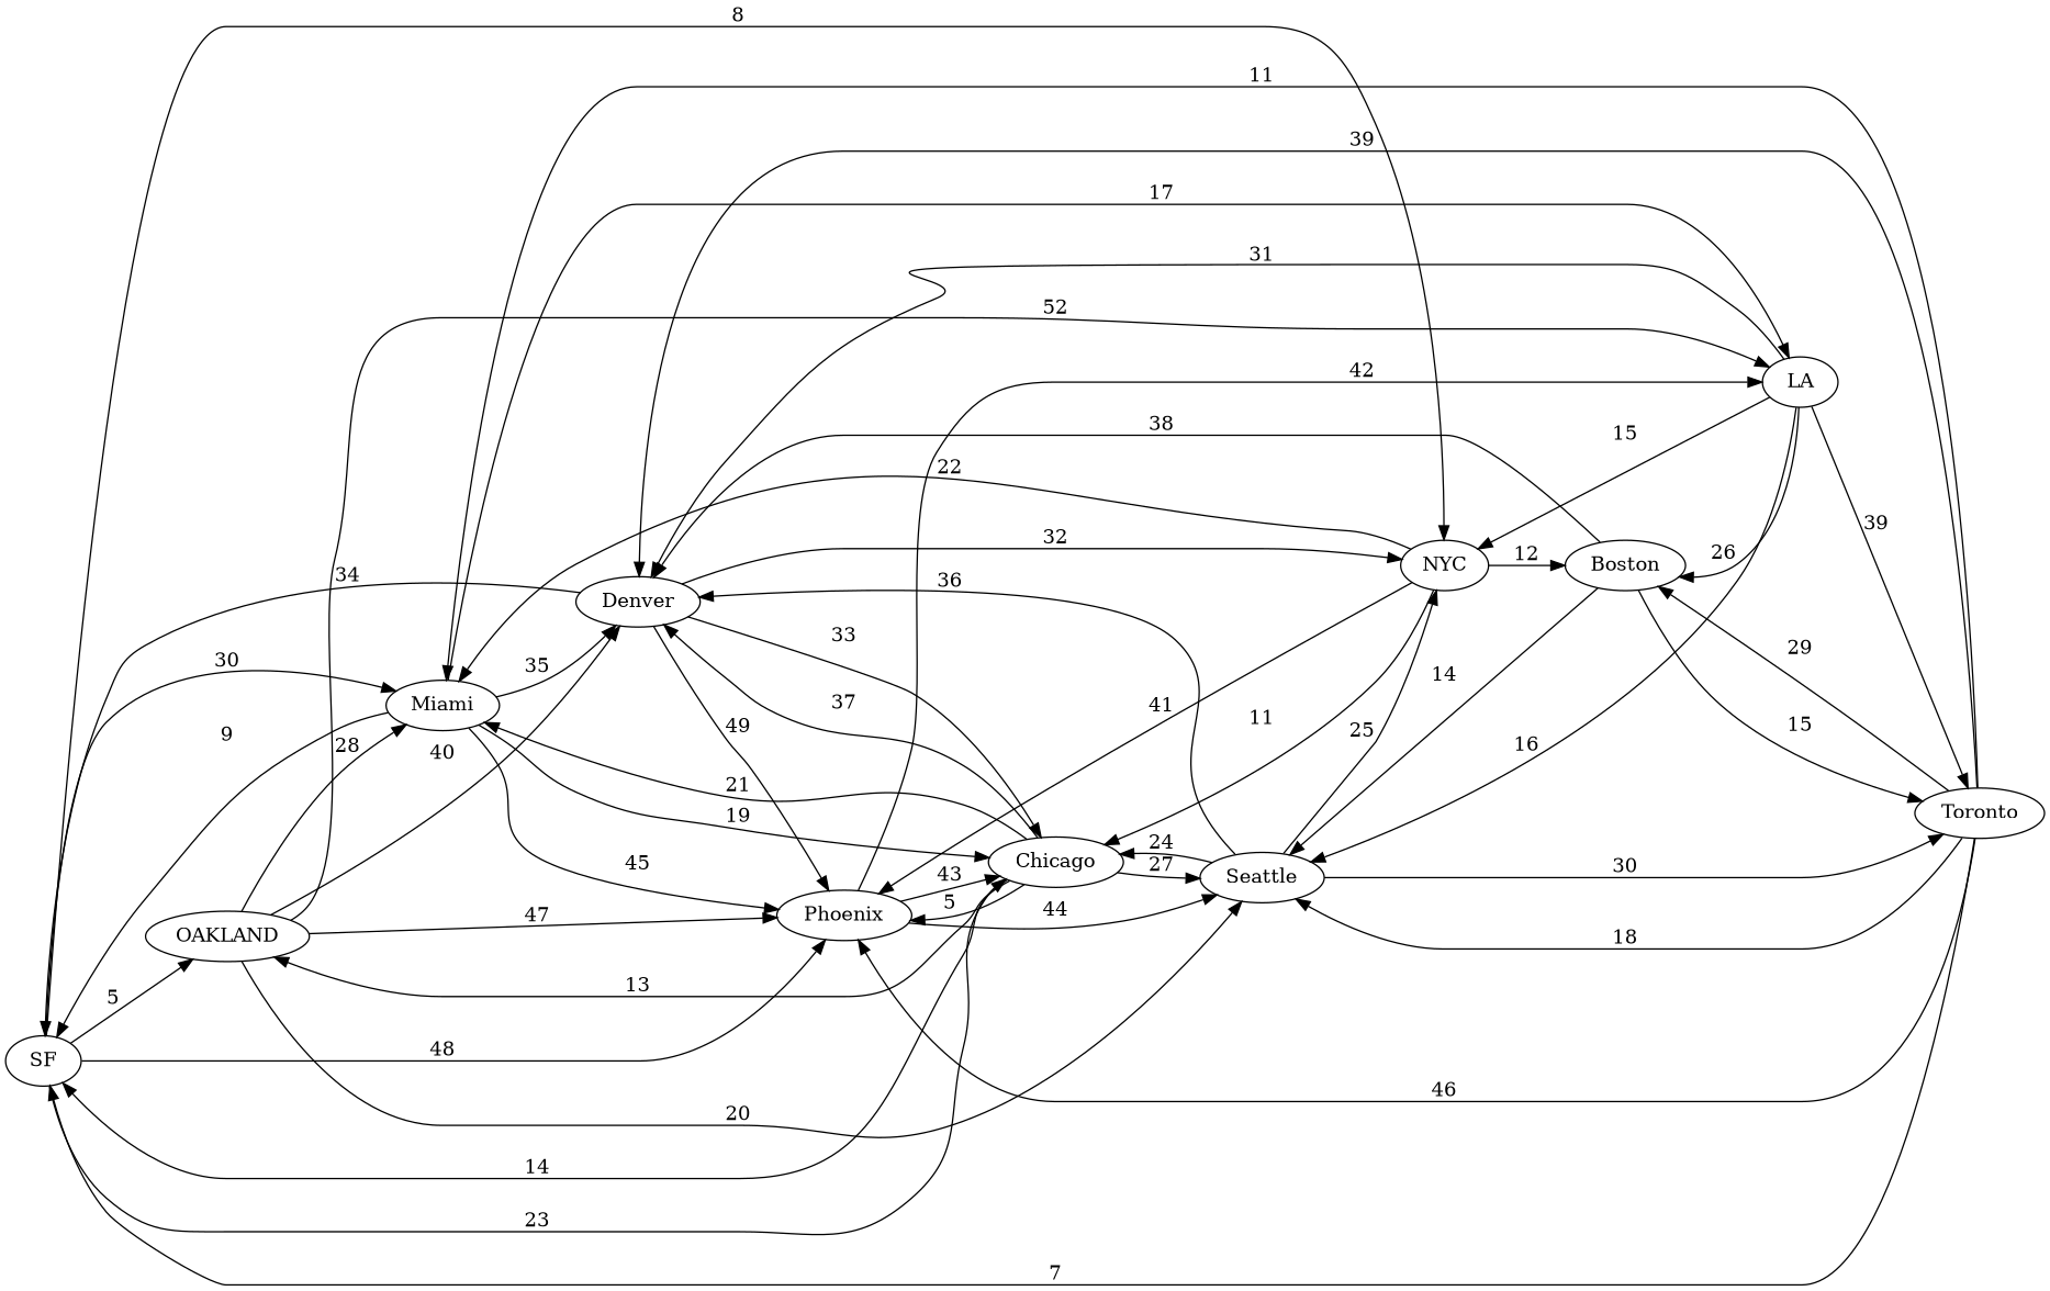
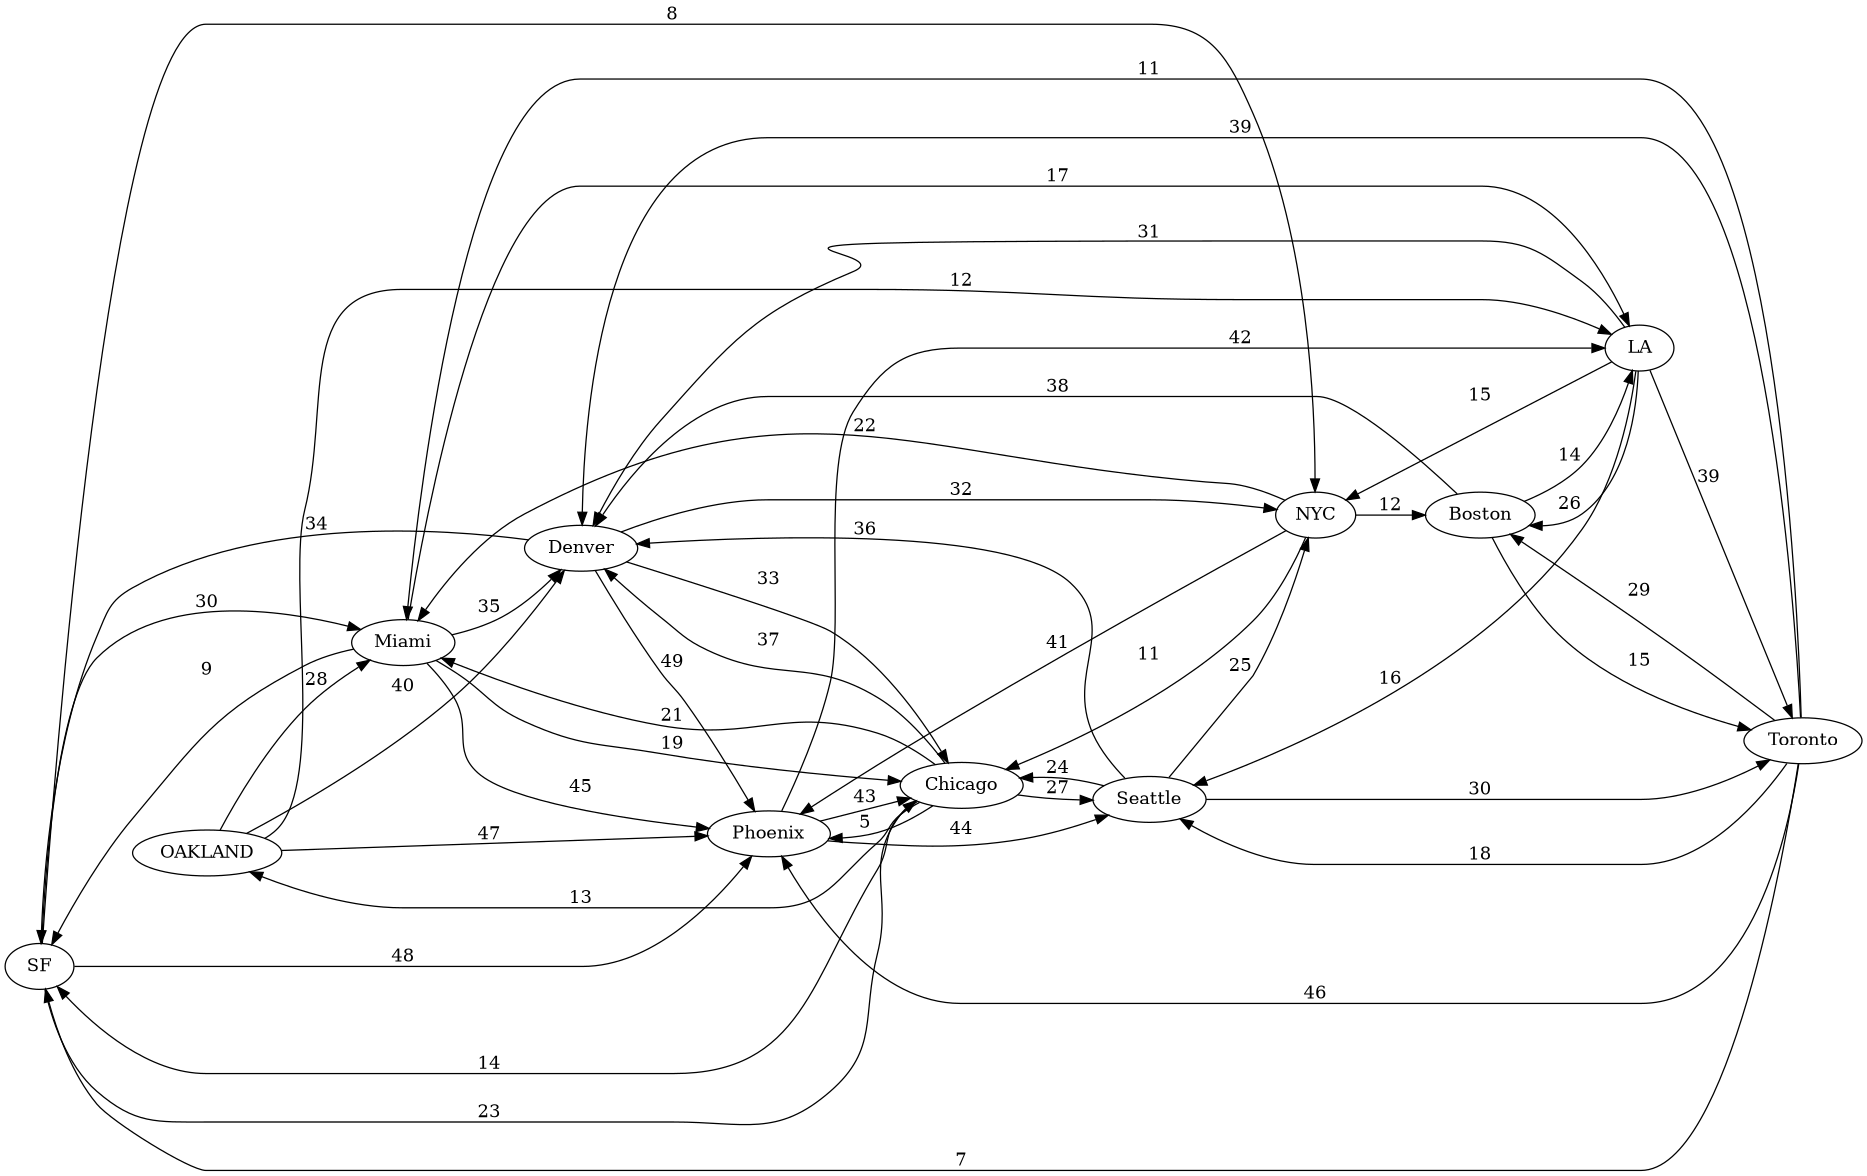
  digraph {
    rankdir=LR
    edge [weight=30]
    SF
    OAKLAND
    NYC
    Chicago
    Miami
    Phoenix
    LA
    Seattle
    Denver
    Boston
    Toronto
-   SF -> OAKLAND [label=5 weight=5]
    SF -> NYC [label=8 weight=8]
    SF -> Chicago [label=23 weight=23]
    SF -> Miami [label=30]
    SF -> Phoenix [label=48 weight=48]
    OAKLAND -> Miami [label=28 weight=28]
    OAKLAND -> Phoenix [label=47 weight=47]
-   OAKLAND -> LA [label=52 weight=12]
-   OAKLAND -> Seattle [label=20 weight=20]
+   OAKLAND -> LA [label=12 weight=12]
    OAKLAND -> Denver [label=40 weight=40]
    NYC -> Chicago [label=11 weight=11]
    NYC -> Miami [label=22 weight=22]
    NYC -> Phoenix [label=41 weight=41]
    NYC -> Boston [label=12 weight=12]
    Chicago -> SF [label=14 weight=14]
    Chicago -> OAKLAND [label=13 weight=13]
    Chicago -> Miami [label=21 weight=21]
    Chicago -> Phoenix [label=5 weight=50]
    Chicago -> Seattle [label=27 weight=27]
    Chicago -> Denver [label=37 weight=37]
    Miami -> SF [label=9 weight=9]
    Miami -> Chicago [label=19 weight=19]
    Miami -> Phoenix [label=45 weight=45]
    Miami -> LA [label=17 weight=17]
    Miami -> Denver [label=35 weight=35]
    Phoenix -> Chicago [label=43 weight=43]
    Phoenix -> LA [label=42 weight=42]
    Phoenix -> Seattle [label=44 weight=44]
    LA -> NYC [label=15 weight=15]
    LA -> Seattle [label=16 weight=16]
    LA -> Denver [label=31 weight=31]
    LA -> Boston [label=26 weight=26]
    LA -> Toronto [label=39 weight=9]
    Seattle -> NYC [label=25 weight=25]
    Seattle -> Chicago [label=24 weight=24]
    Seattle -> Denver [label=36 weight=36]
    Seattle -> Toronto [label=30]
    Denver -> SF [label=34 weight=34]
    Denver -> NYC [label=32 weight=32]
    Denver -> Chicago [label=33 weight=33]
    Denver -> Phoenix [label=49 weight=49]
-   Boston -> Seattle [label=14 weight=14]
+   Boston -> LA [label=14 weight=14]
    Boston -> Denver [label=38 weight=38]
    Boston -> Toronto [label=15 weight=15]
    Toronto -> SF [label=7 weight=7]
    Toronto -> Miami [label=11 weight=11]
    Toronto -> Phoenix [label=46 weight=46]
    Toronto -> Seattle [label=18 weight=18]
    Toronto -> Denver [label=39 weight=39]
    Toronto -> Boston [label=29 weight=29]
  }
